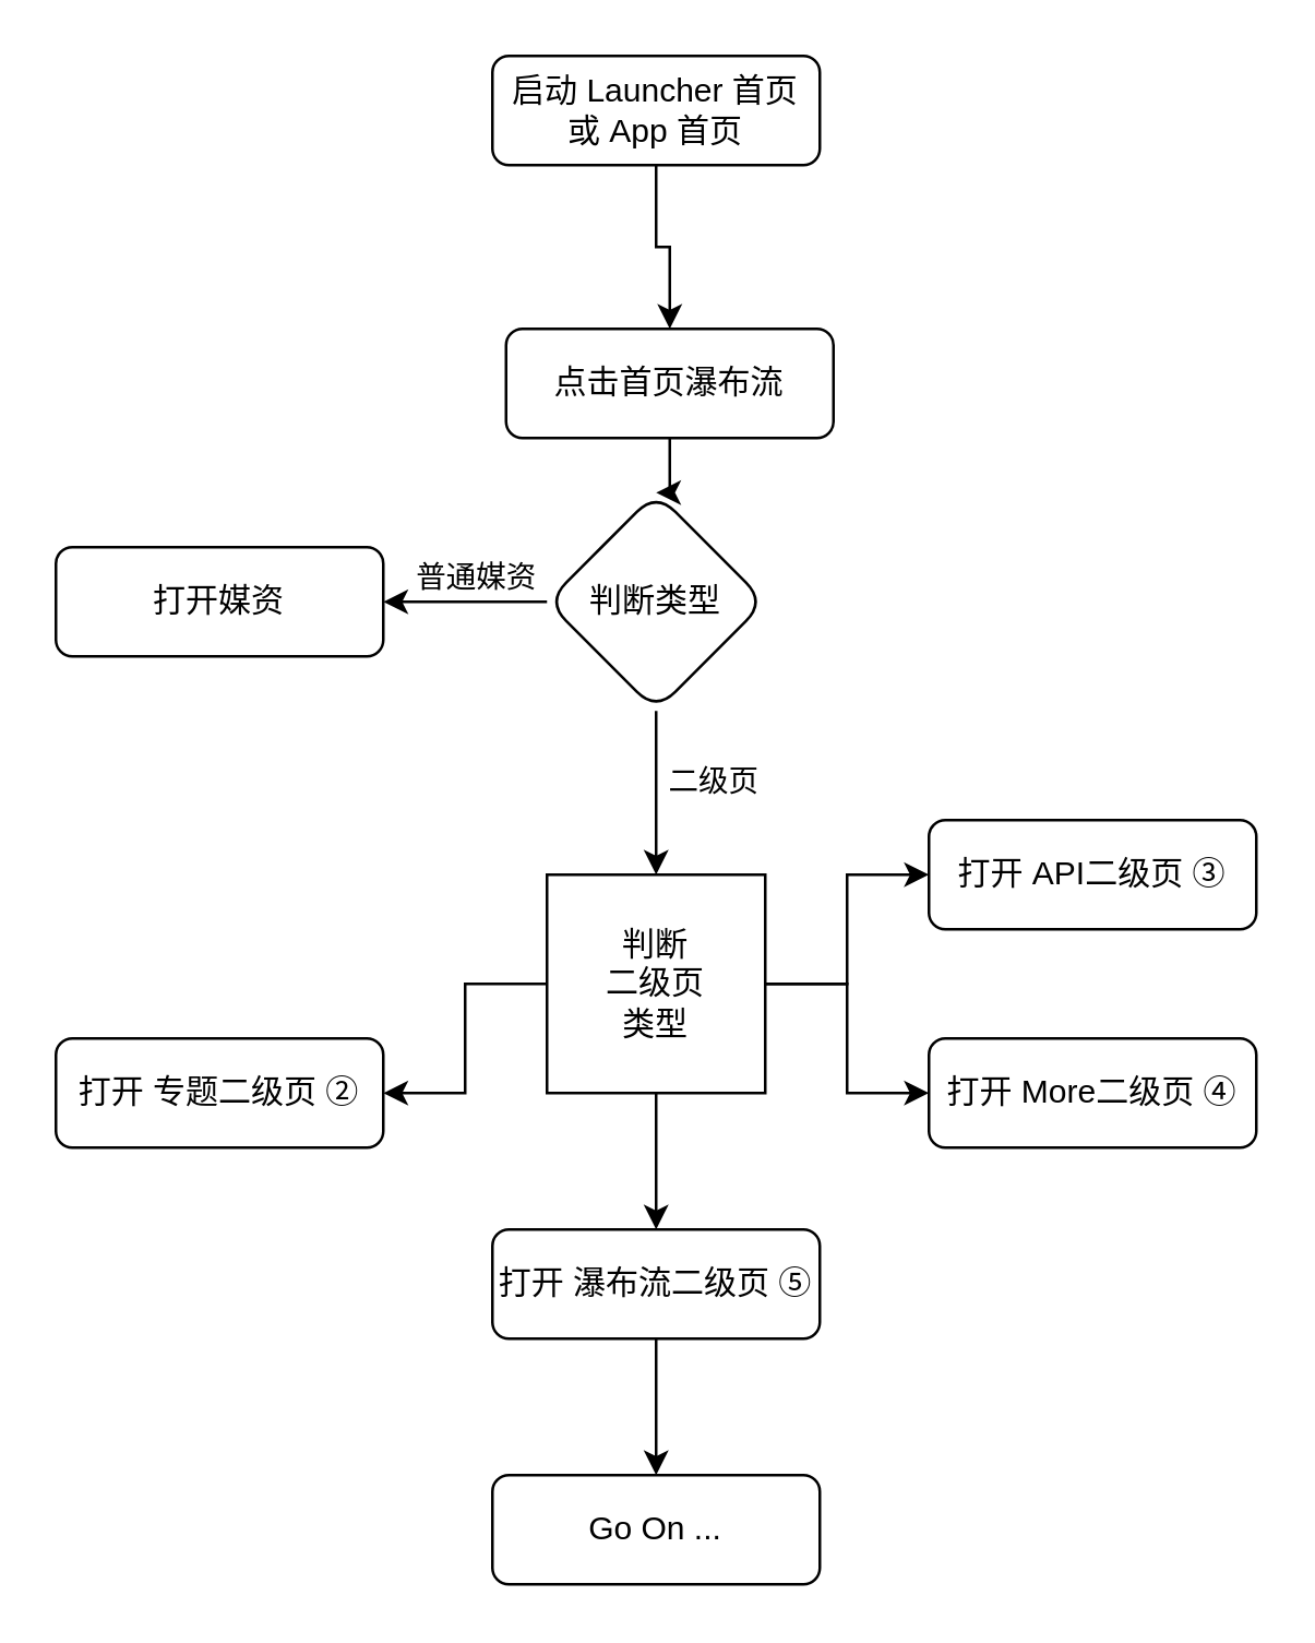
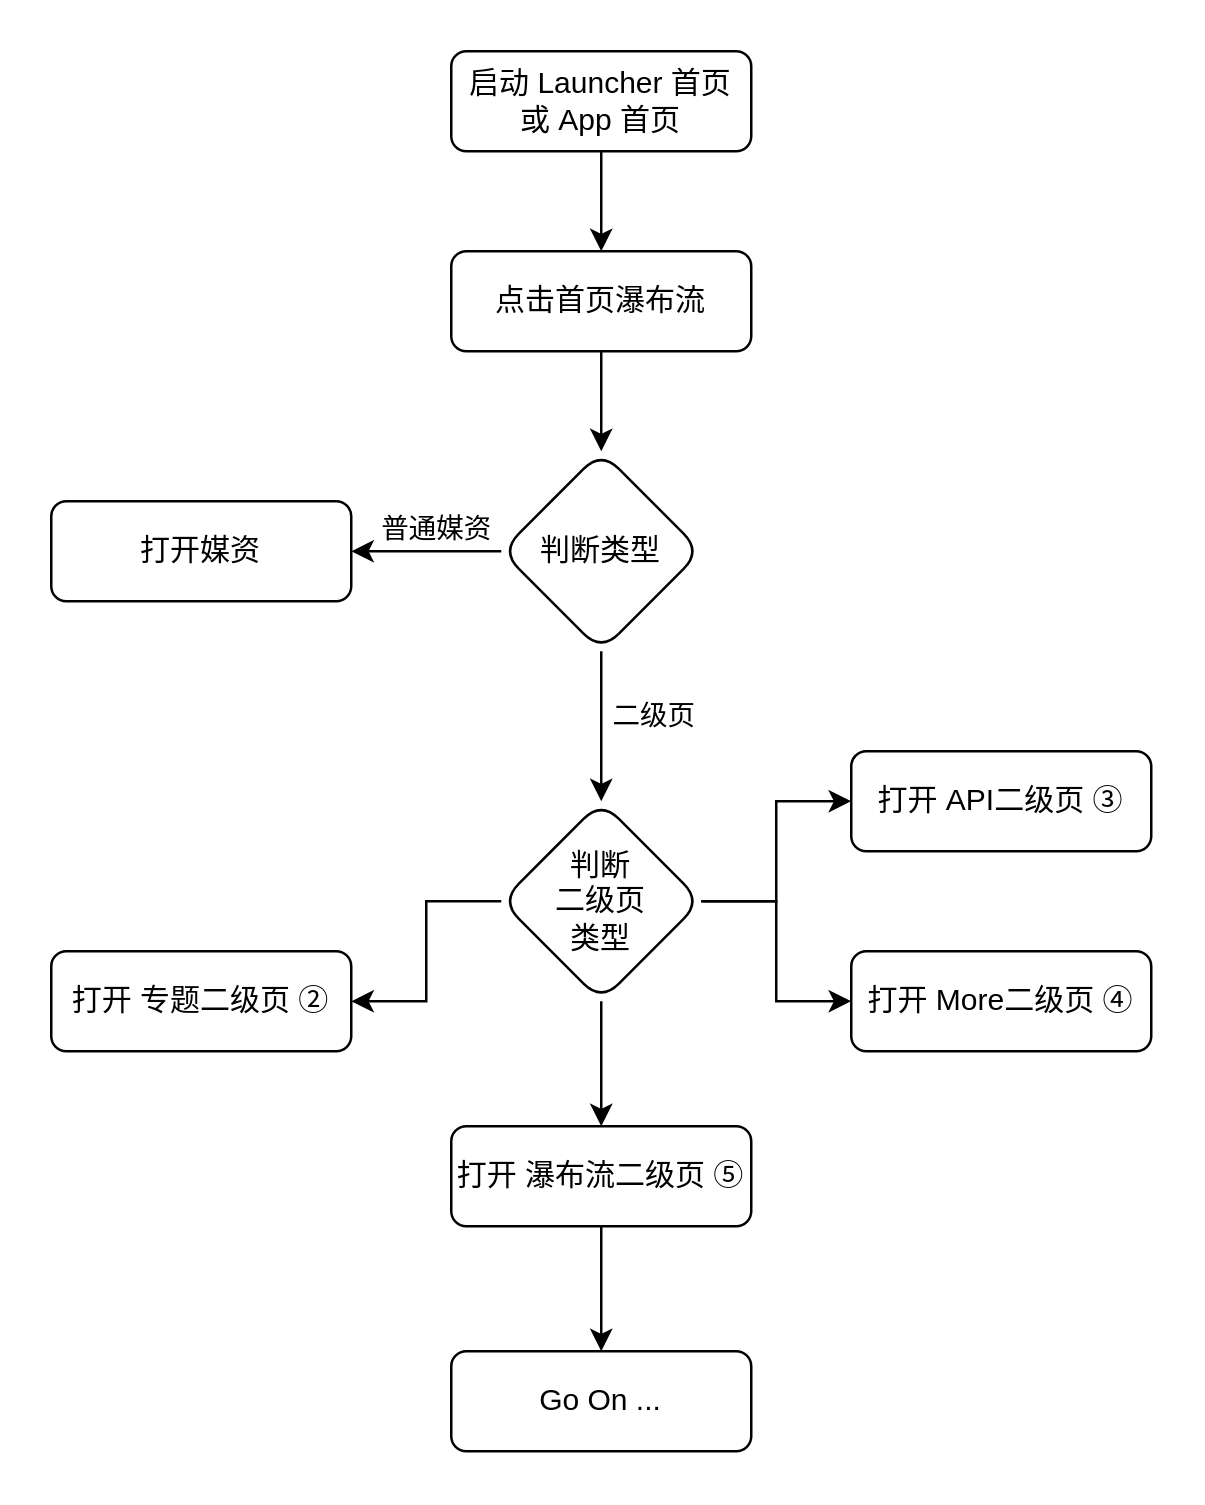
  <mxCell id="0" />
  <mxCell id="1" parent="0" />
  <mxCell id="2" value="" style="edgeStyle=orthogonalEdgeStyle;rounded=0;orthogonalLoop=1;jettySize=auto;html=1;" edge="1" parent="1" source="3" target="5"><mxGeometry relative="1" as="geometry" /></mxCell>
  <mxCell id="3" value="启动 Launcher 首页 或 App 首页" style="rounded=1;whiteSpace=wrap;html=1;" vertex="1" parent="1"><mxGeometry x="180" y="20" width="120" height="40" as="geometry" /></mxCell>
  <mxCell id="4" value="" style="edgeStyle=orthogonalEdgeStyle;rounded=0;orthogonalLoop=1;jettySize=auto;html=1;" edge="1" parent="1" source="5" target="10"><mxGeometry relative="1" as="geometry" /></mxCell>
- <mxCell id="5" value="点击首页瀑布流" style="rounded=1;whiteSpace=wrap;html=1;" vertex="1" parent="1"><mxGeometry x="185" y="120" width="120" height="40" as="geometry" /></mxCell>
+ <mxCell id="5" value="点击首页瀑布流" style="rounded=1;whiteSpace=wrap;html=1;" vertex="1" parent="1"><mxGeometry x="180" y="100" width="120" height="40" as="geometry" /></mxCell>
  <mxCell id="6" value="" style="edgeStyle=orthogonalEdgeStyle;rounded=0;orthogonalLoop=1;jettySize=auto;html=1;" edge="1" parent="1" source="10" target="11"><mxGeometry relative="1" as="geometry" /></mxCell>
  <mxCell id="7" value="普通媒资" style="edgeLabel;html=1;align=center;verticalAlign=middle;resizable=0;points=[];" vertex="1" connectable="0" parent="6"><mxGeometry x="0.167" y="-2" relative="1" as="geometry"><mxPoint x="8" y="-8" as="offset" /></mxGeometry></mxCell>
  <mxCell id="8" value="" style="edgeStyle=orthogonalEdgeStyle;rounded=0;orthogonalLoop=1;jettySize=auto;html=1;" edge="1" parent="1" source="10" target="16"><mxGeometry relative="1" as="geometry"><Array as="points"><mxPoint x="240" y="270" /><mxPoint x="240" y="270" /></Array></mxGeometry></mxCell>
  <mxCell id="9" value="二级页" style="edgeLabel;html=1;align=center;verticalAlign=middle;resizable=0;points=[];" vertex="1" connectable="0" parent="8"><mxGeometry x="-0.167" y="1" relative="1" as="geometry"><mxPoint x="19" as="offset" /></mxGeometry></mxCell>
  <mxCell id="10" value="判断类型" style="rhombus;whiteSpace=wrap;html=1;rounded=1;" vertex="1" parent="1"><mxGeometry x="200" y="180" width="80" height="80" as="geometry" /></mxCell>
  <mxCell id="11" value="打开媒资" style="whiteSpace=wrap;html=1;rounded=1;" vertex="1" parent="1"><mxGeometry x="20" y="200" width="120" height="40" as="geometry" /></mxCell>
  <mxCell id="12" value="" style="edgeStyle=orthogonalEdgeStyle;rounded=0;orthogonalLoop=1;jettySize=auto;html=1;" edge="1" parent="1" source="16" target="18"><mxGeometry relative="1" as="geometry" /></mxCell>
  <mxCell id="13" value="" style="edgeStyle=orthogonalEdgeStyle;rounded=0;orthogonalLoop=1;jettySize=auto;html=1;" edge="1" parent="1" source="16" target="19"><mxGeometry relative="1" as="geometry" /></mxCell>
  <mxCell id="14" value="" style="edgeStyle=orthogonalEdgeStyle;rounded=0;orthogonalLoop=1;jettySize=auto;html=1;" edge="1" parent="1" source="16" target="20"><mxGeometry relative="1" as="geometry" /></mxCell>
  <mxCell id="15" value="" style="edgeStyle=orthogonalEdgeStyle;rounded=0;orthogonalLoop=1;jettySize=auto;html=1;" edge="1" parent="1" source="16" target="21"><mxGeometry relative="1" as="geometry" /></mxCell>
- <mxCell id="16" value="判断&lt;br&gt;二级页&lt;br&gt;类型" style="whiteSpace=wrap;html=1;rounded=0;" vertex="1" parent="1"><mxGeometry x="200" y="320" width="80" height="80" as="geometry" /></mxCell>
+ <mxCell id="16" value="判断&lt;br&gt;二级页&lt;br&gt;类型" style="rhombus;whiteSpace=wrap;html=1;rounded=1;" vertex="1" parent="1"><mxGeometry x="200" y="320" width="80" height="80" as="geometry" /></mxCell>
  <mxCell id="17" value="" style="edgeStyle=orthogonalEdgeStyle;rounded=0;orthogonalLoop=1;jettySize=auto;html=1;" edge="1" parent="1" source="18" target="22"><mxGeometry relative="1" as="geometry" /></mxCell>
  <mxCell id="18" value="打开 瀑布流二级页 ⑤" style="whiteSpace=wrap;html=1;rounded=1;" vertex="1" parent="1"><mxGeometry x="180" y="450" width="120" height="40" as="geometry" /></mxCell>
  <mxCell id="19" value="打开 专题二级页 ②" style="whiteSpace=wrap;html=1;rounded=1;" vertex="1" parent="1"><mxGeometry x="20" y="380" width="120" height="40" as="geometry" /></mxCell>
  <mxCell id="20" value="打开 API二级页 ③" style="whiteSpace=wrap;html=1;rounded=1;" vertex="1" parent="1"><mxGeometry x="340" y="300" width="120" height="40" as="geometry" /></mxCell>
  <mxCell id="21" value="打开 More二级页 ④" style="whiteSpace=wrap;html=1;rounded=1;" vertex="1" parent="1"><mxGeometry x="340" y="380" width="120" height="40" as="geometry" /></mxCell>
  <mxCell id="22" value="Go On ..." style="whiteSpace=wrap;html=1;rounded=1;" vertex="1" parent="1"><mxGeometry x="180" y="540" width="120" height="40" as="geometry" /></mxCell>
